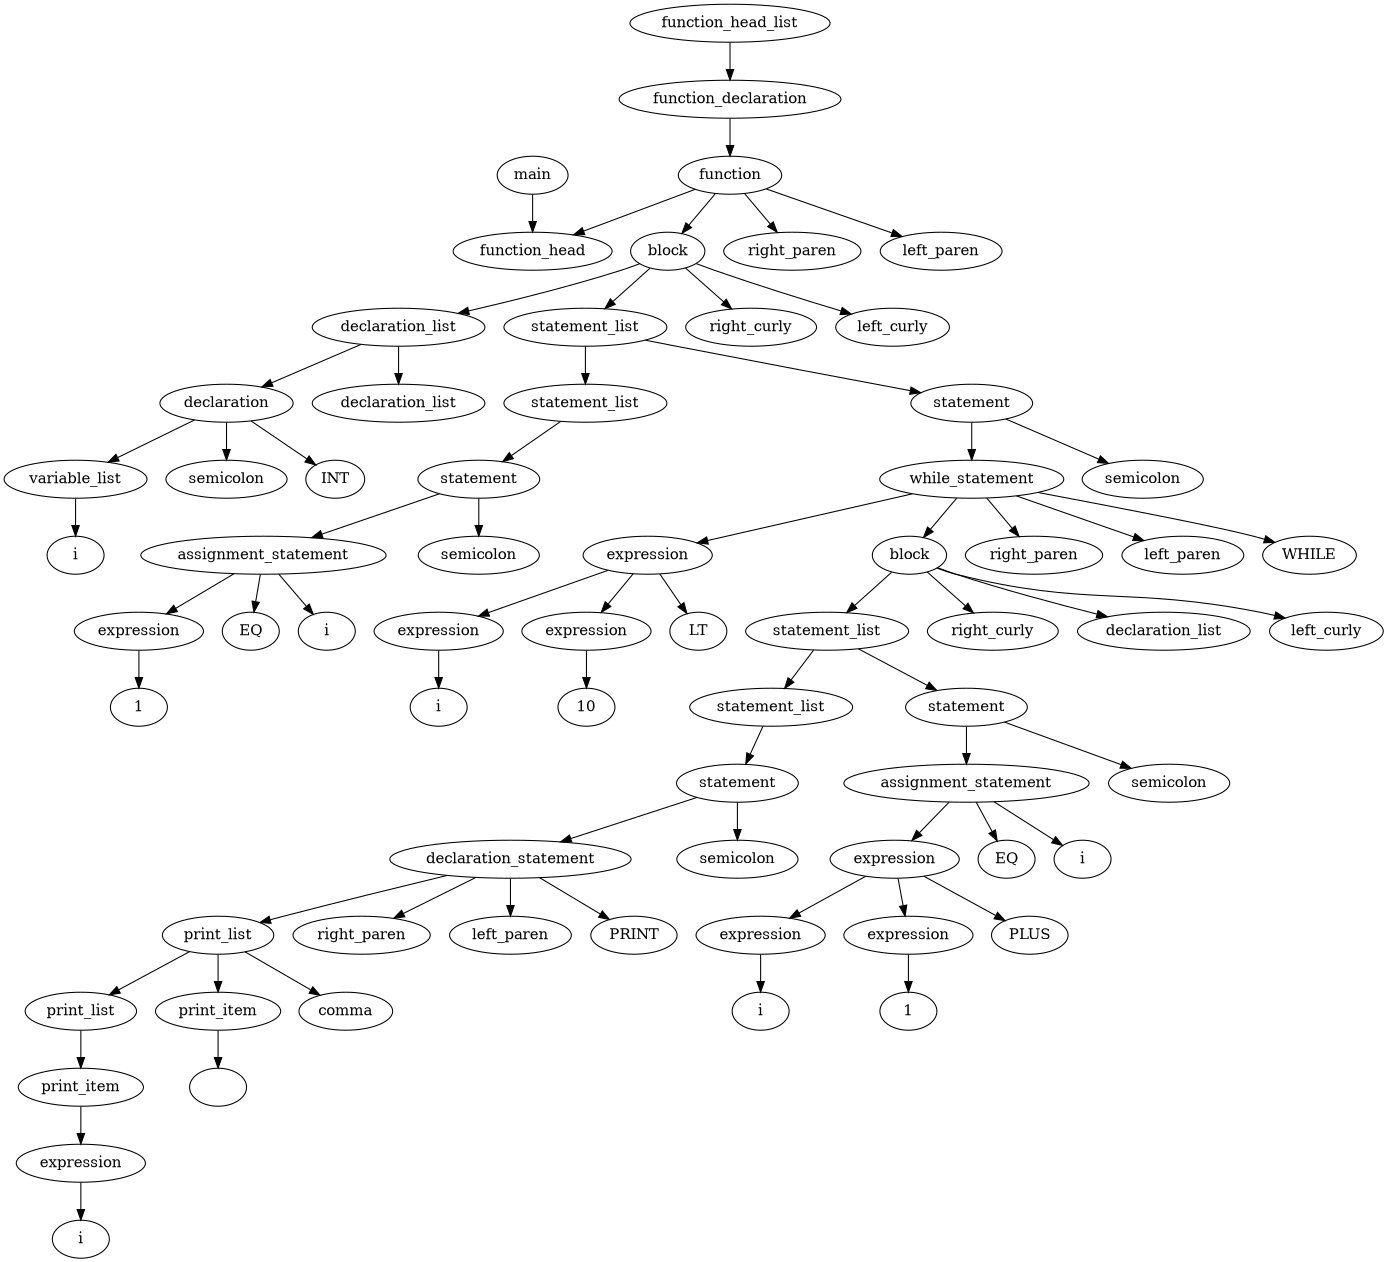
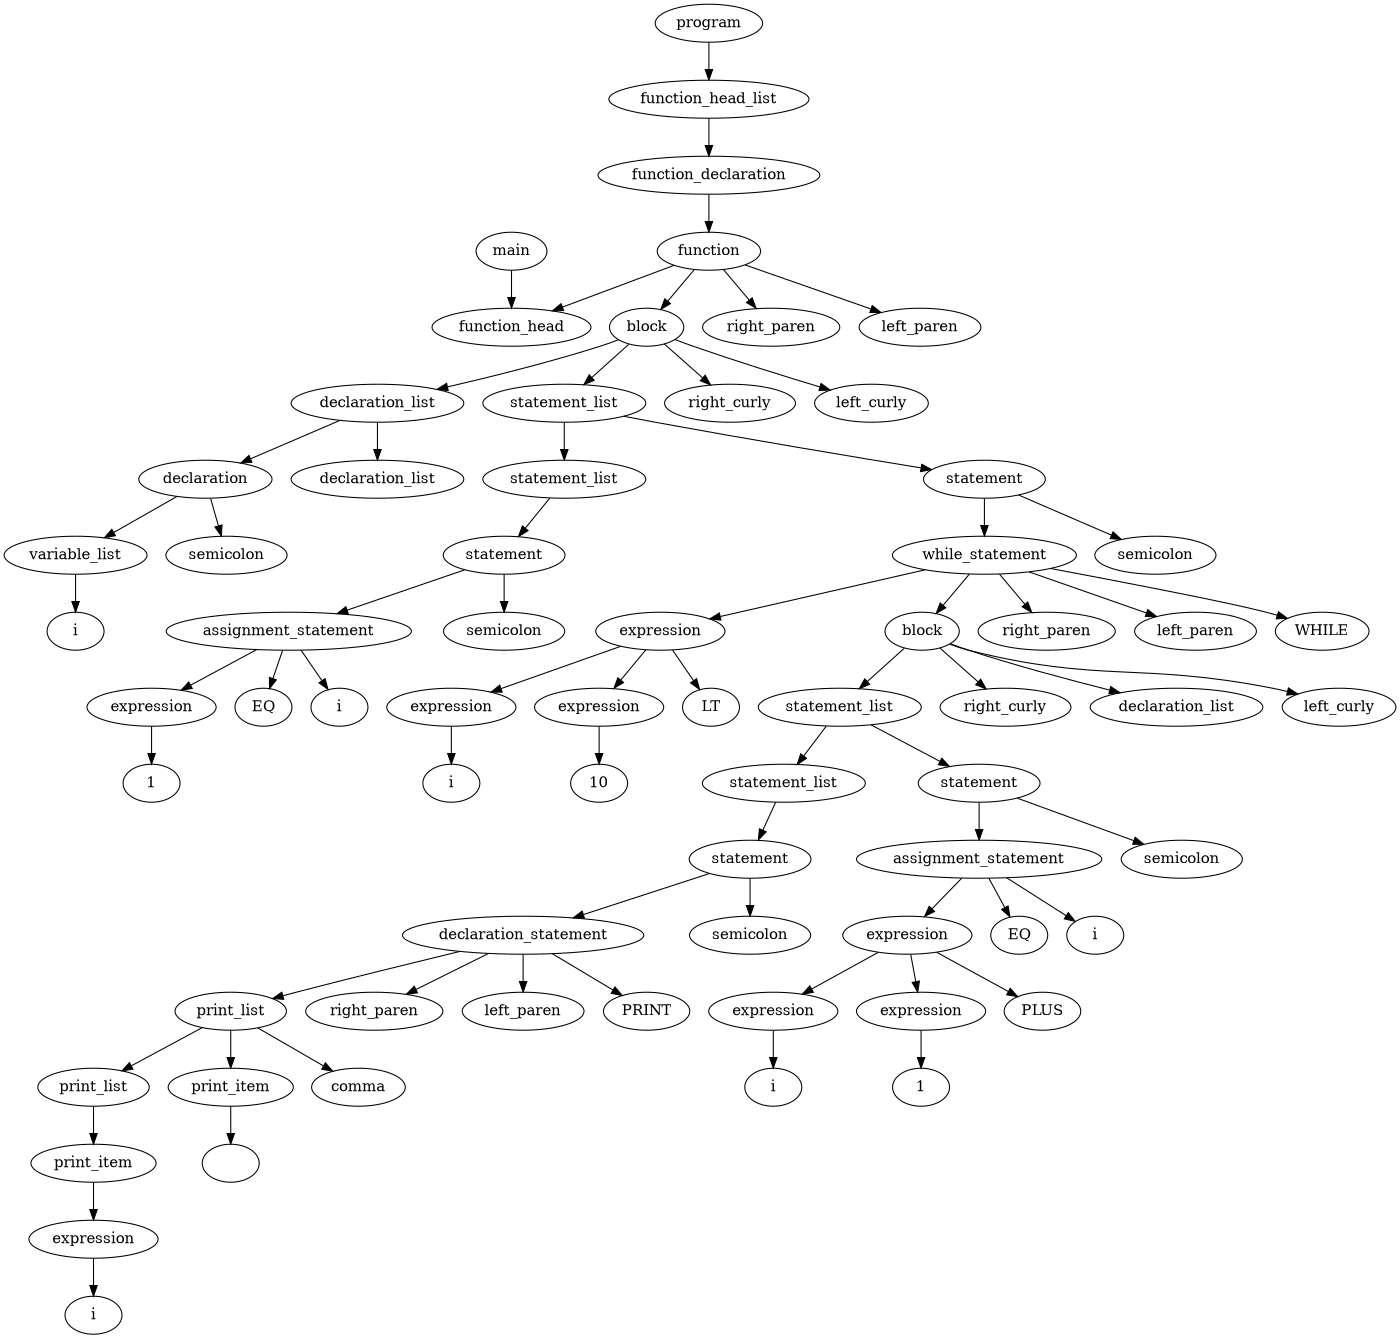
  digraph {
    ordering=out
    n1 [label=function_head]
    n2 [label=main]
    n3 [label=variable_list]
    n4 [label=i]
    n5 [label=declaration]
    n6 [label=semicolon]
-   n7 [label=INT]
    n8 [label=declaration_list]
    n9 [label=declaration_list]
    n10 [label=expression]
    n11 [label=1]
    n12 [label=assignment_statement]
    n13 [label=EQ]
    n14 [label=i]
    n15 [label=statement]
    n16 [label=semicolon]
    n17 [label=statement_list]
    n18 [label=expression]
    n19 [label=i]
    n20 [label=expression]
    n21 [label=10]
    n22 [label=expression]
    n23 [label=LT]
    n24 [label=expression]
    n25 [label=i]
    n26 [label=print_item]
    n27 [label=print_list]
    n28 [label=print_item]
    n29 [label="\n"]
    n30 [label=print_list]
    n31 [label=comma]
    n32 [label=declaration_statement]
    n33 [label=right_paren]
    n34 [label=left_paren]
    n35 [label=PRINT]
    n36 [label=statement]
    n37 [label=semicolon]
    n38 [label=statement_list]
    n39 [label=expression]
    n40 [label=i]
    n41 [label=expression]
    n42 [label=1]
    n43 [label=expression]
    n44 [label=PLUS]
    n45 [label=assignment_statement]
    n46 [label=EQ]
    n47 [label=i]
    n48 [label=statement]
    n49 [label=semicolon]
    n50 [label=statement_list]
    n51 [label=block]
    n52 [label=right_curly]
    n53 [label=declaration_list]
    n54 [label=left_curly]
    n55 [label=while_statement]
    n56 [label=right_paren]
    n57 [label=left_paren]
    n58 [label=WHILE]
    n59 [label=statement]
    n60 [label=semicolon]
    n61 [label=statement_list]
    n62 [label=block]
    n63 [label=right_curly]
    n64 [label=left_curly]
    n65 [label=function]
    n66 [label=right_paren]
    n67 [label=left_paren]
    n68 [label=function_declaration]
    n69 [label=function_head_list]
+   n70 [label=program]
    n2 -> n1
    n3 -> n4
    n5 -> n3
    n5 -> n6
-   n5 -> n7
    n8 -> n5
    n8 -> n9
    n10 -> n11
    n12 -> n10
    n12 -> n13
    n12 -> n14
    n15 -> n12
    n15 -> n16
    n17 -> n15
    n18 -> n19
    n20 -> n21
    n22 -> n18
    n22 -> n20
    n22 -> n23
    n24 -> n25
    n26 -> n24
    n27 -> n26
    n28 -> n29
    n30 -> n27
    n30 -> n28
    n30 -> n31
    n32 -> n30
    n32 -> n33
    n32 -> n34
    n32 -> n35
    n36 -> n32
    n36 -> n37
    n38 -> n36
    n39 -> n40
    n41 -> n42
    n43 -> n39
    n43 -> n41
    n43 -> n44
    n45 -> n43
    n45 -> n46
    n45 -> n47
    n48 -> n45
    n48 -> n49
    n50 -> n38
    n50 -> n48
    n51 -> n50
    n51 -> n52
    n51 -> n53
    n51 -> n54
    n55 -> n22
    n55 -> n51
    n55 -> n56
    n55 -> n57
    n55 -> n58
    n59 -> n55
    n59 -> n60
    n61 -> n17
    n61 -> n59
    n62 -> n8
    n62 -> n61
    n62 -> n63
    n62 -> n64
    n65 -> n1
    n65 -> n62
    n65 -> n66
    n65 -> n67
    n68 -> n65
    n69 -> n68
+   n70 -> n69
  }
